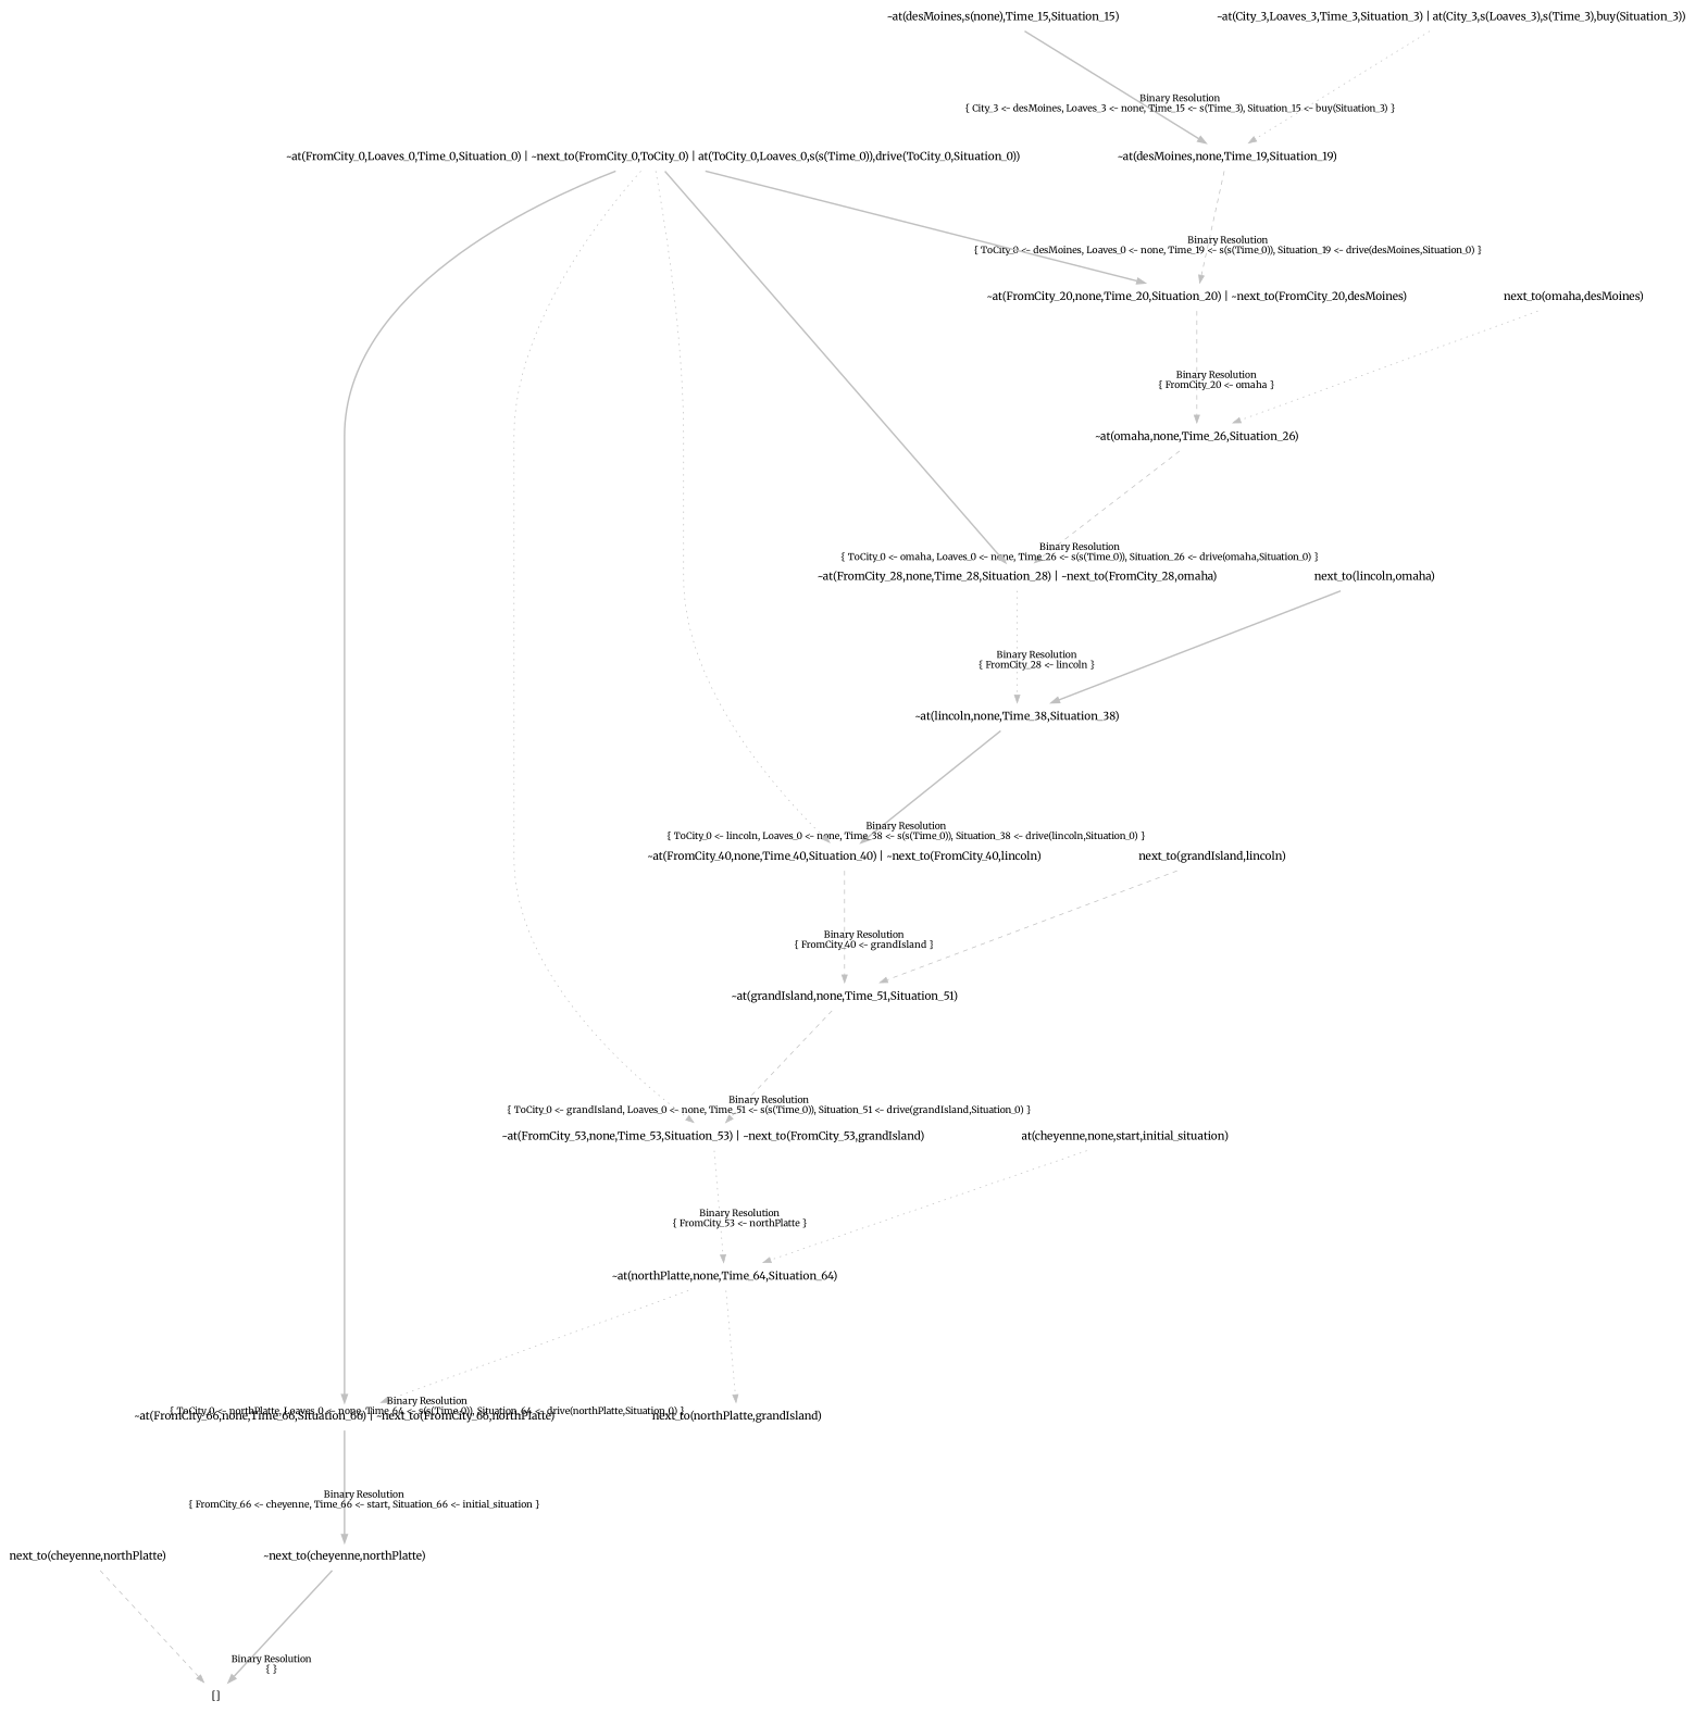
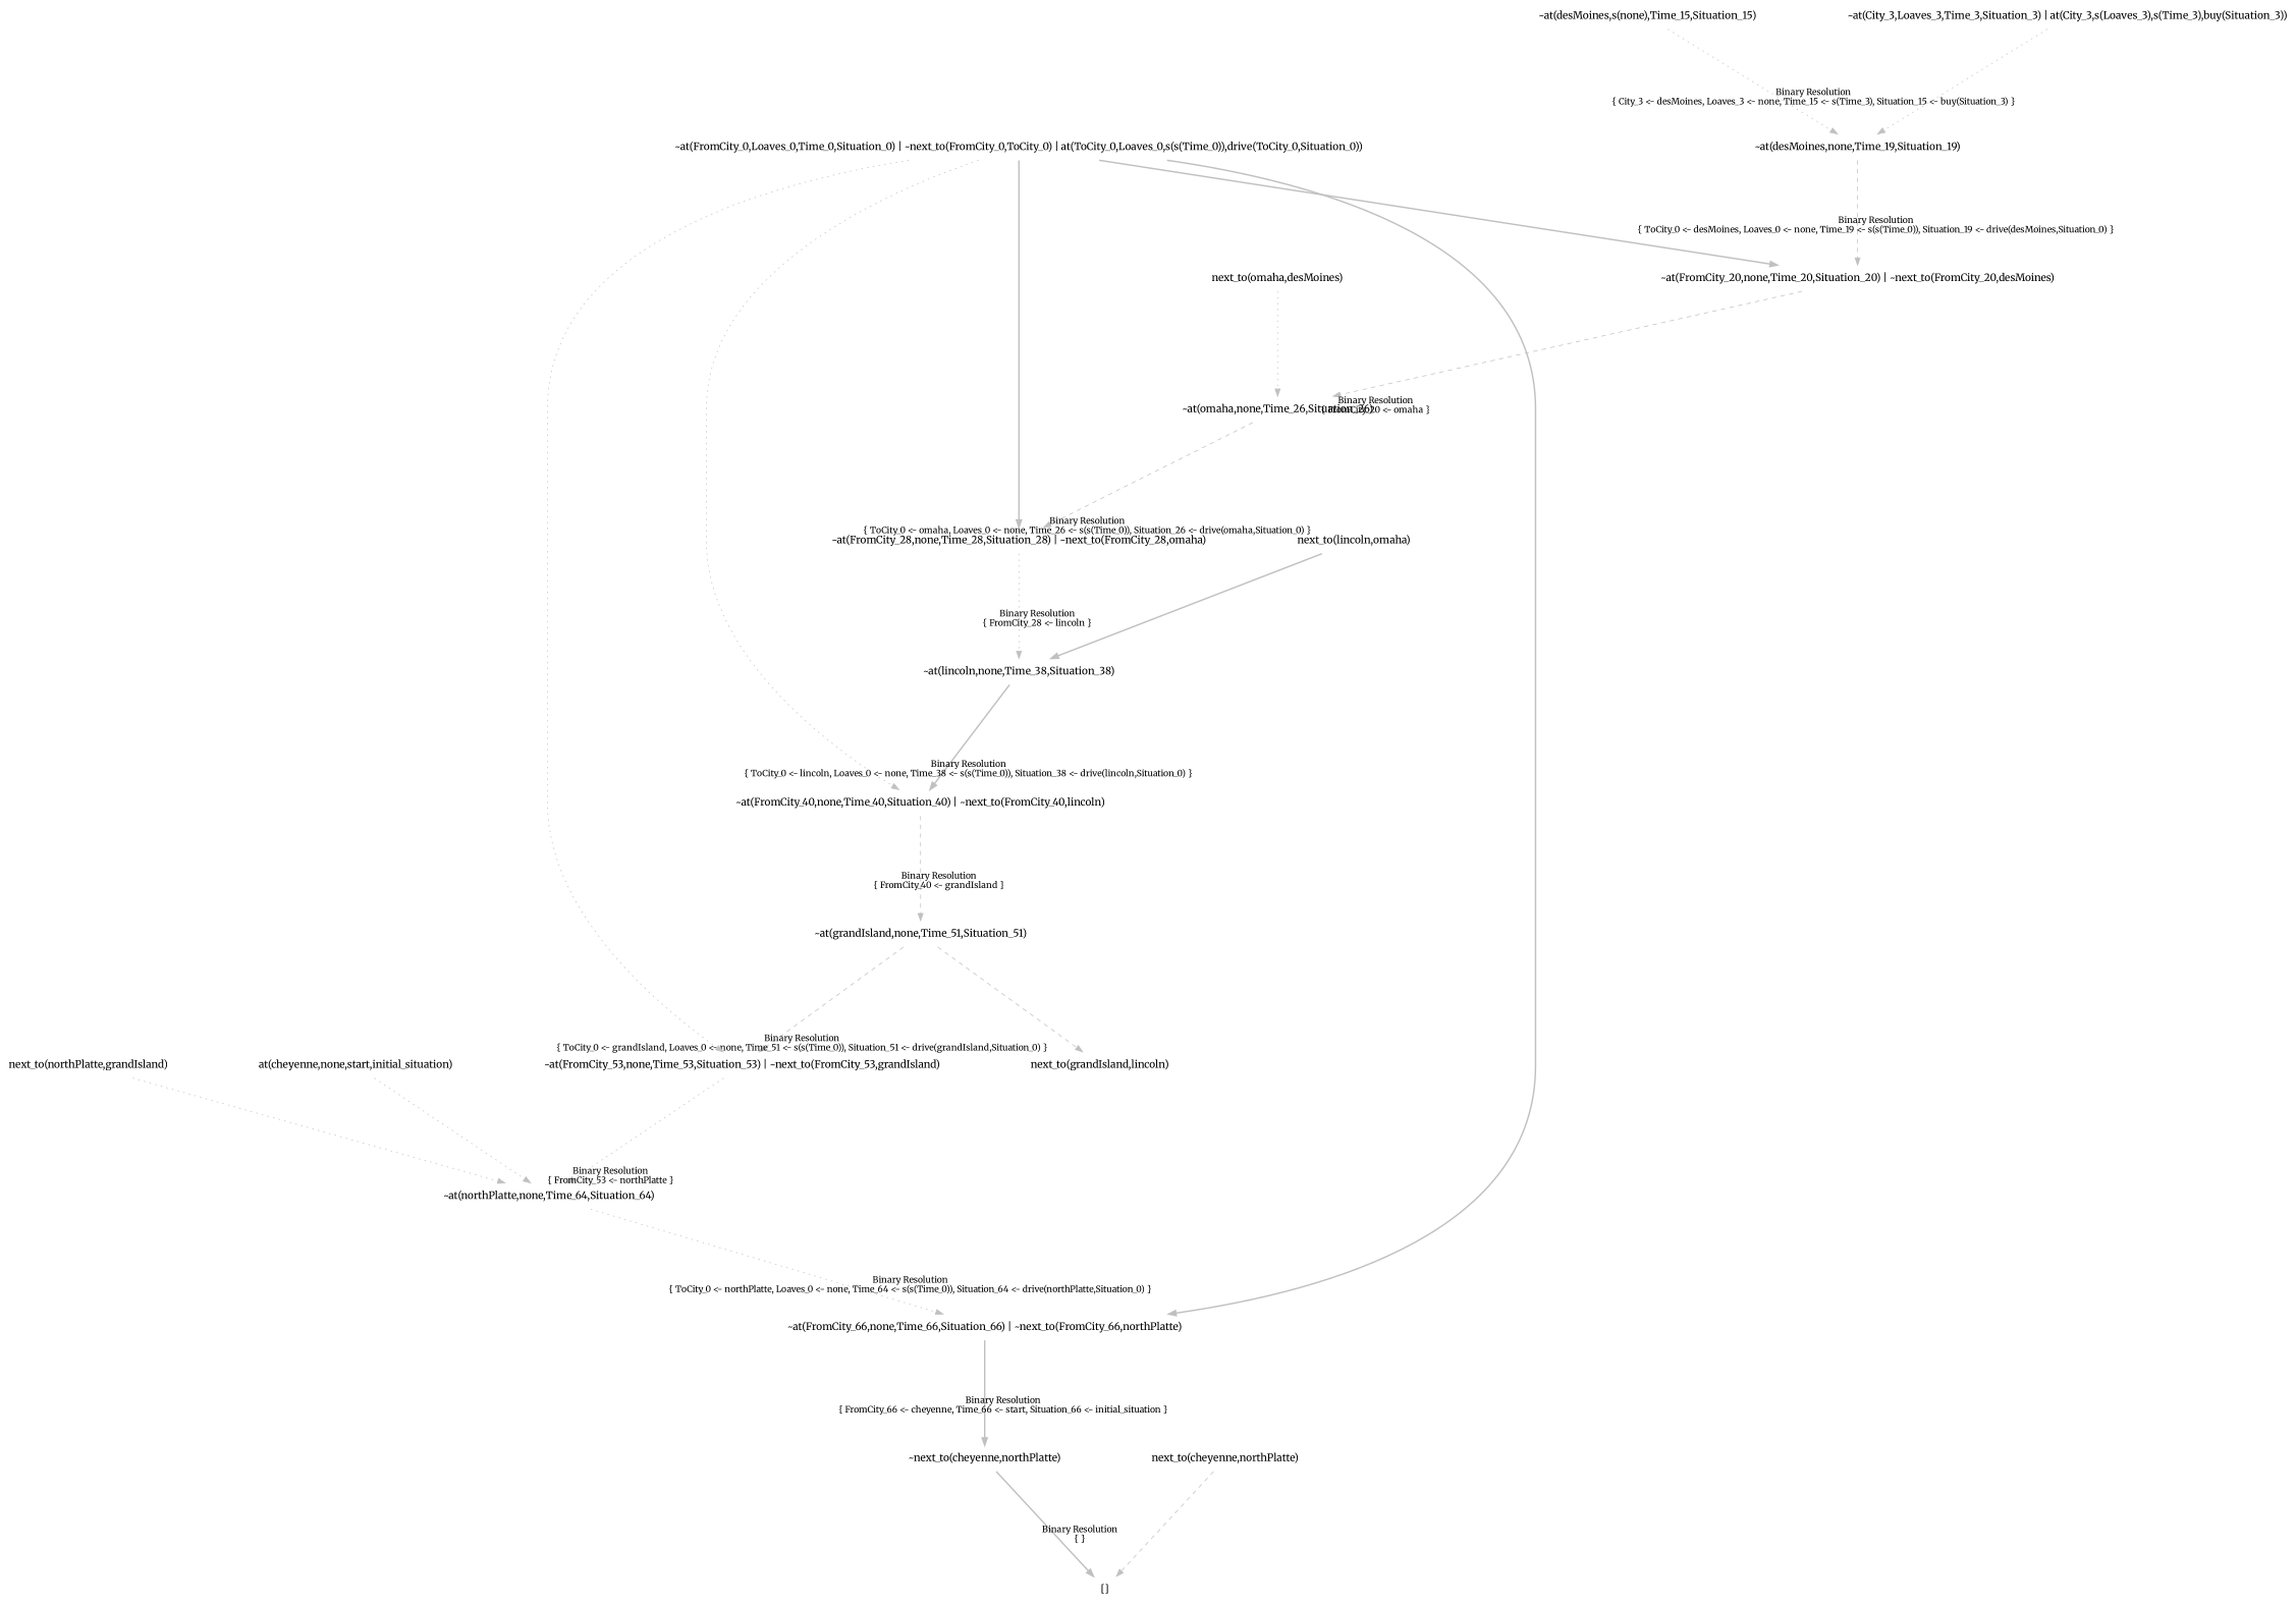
  digraph {
    fontname=Merriweather
    nodesep=1.5
    ranksep=2
    node [color=blue fontname=Merriweather shape=plaintext]
    edge [color=gray fontname=Merriweather style=dotted]
    "~next_to(cheyenne,northPlatte)"
    "[]"
    "~at(FromCity_66,none,Time_66,Situation_66) | ~next_to(FromCity_66,northPlatte)"
    "~at(northPlatte,none,Time_64,Situation_64)" [color=brown]
    "~at(FromCity_53,none,Time_53,Situation_53) | ~next_to(FromCity_53,grandIsland)" [color=teal]
    "~at(grandIsland,none,Time_51,Situation_51)"
    "~at(FromCity_40,none,Time_40,Situation_40) | ~next_to(FromCity_40,lincoln)" [color=teal]
    "~at(lincoln,none,Time_38,Situation_38)" [color=teal]
    "~at(FromCity_28,none,Time_28,Situation_28) | ~next_to(FromCity_28,omaha)" [color=brown]
    "~at(omaha,none,Time_26,Situation_26)" [color=teal]
    "~at(FromCity_20,none,Time_20,Situation_20) | ~next_to(FromCity_20,desMoines)" [color=teal]
    "~at(desMoines,none,Time_19,Situation_19)" [color=brown]
    "~at(desMoines,s(none),Time_15,Situation_15)"
    "~at(City_3,Loaves_3,Time_3,Situation_3) | at(City_3,s(Loaves_3),s(Time_3),buy(Situation_3))" [color=teal]
    "~at(FromCity_0,Loaves_0,Time_0,Situation_0) | ~next_to(FromCity_0,ToCity_0) | at(ToCity_0,Loaves_0,s(s(Time_0)),drive(ToCity_0,Situation_0))" [color=teal]
    "next_to(omaha,desMoines)" [color=brown]
    "next_to(lincoln,omaha)"
    "next_to(grandIsland,lincoln)"
    "next_to(northPlatte,grandIsland)"
    "at(cheyenne,none,start,initial_situation)"
    "next_to(cheyenne,northPlatte)" [color=teal]
    "~next_to(cheyenne,northPlatte)" -> "[]" [headlabel="Binary Resolution\n{ }" labeldistance=6 labelfontcolor=black labelfontsize=12 style=bold]
    "~at(FromCity_66,none,Time_66,Situation_66) | ~next_to(FromCity_66,northPlatte)" -> "~next_to(cheyenne,northPlatte)" [headlabel="Binary Resolution\n{ FromCity_66 <- cheyenne, Time_66 <- start, Situation_66 <- initial_situation }" labeldistance=6 labelfontcolor=black labelfontsize=12 style=bold]
    "~at(northPlatte,none,Time_64,Situation_64)" -> "~at(FromCity_66,none,Time_66,Situation_66) | ~next_to(FromCity_66,northPlatte)" [headlabel="Binary Resolution\n{ ToCity_0 <- northPlatte, Loaves_0 <- none, Time_64 <- s(s(Time_0)), Situation_64 <- drive(northPlatte,Situation_0) }" labeldistance=6 labelfontcolor=black labelfontsize=12]
    "~at(FromCity_53,none,Time_53,Situation_53) | ~next_to(FromCity_53,grandIsland)" -> "~at(northPlatte,none,Time_64,Situation_64)" [headlabel="Binary Resolution\n{ FromCity_53 <- northPlatte }" labeldistance=6 labelfontcolor=black labelfontsize=12]
    "~at(grandIsland,none,Time_51,Situation_51)" -> "~at(FromCity_53,none,Time_53,Situation_53) | ~next_to(FromCity_53,grandIsland)" [headlabel="Binary Resolution\n{ ToCity_0 <- grandIsland, Loaves_0 <- none, Time_51 <- s(s(Time_0)), Situation_51 <- drive(grandIsland,Situation_0) }" labeldistance=6 labelfontcolor=black labelfontsize=12 style=dashed]
    "~at(FromCity_40,none,Time_40,Situation_40) | ~next_to(FromCity_40,lincoln)" -> "~at(grandIsland,none,Time_51,Situation_51)" [headlabel="Binary Resolution\n{ FromCity_40 <- grandIsland }" labeldistance=6 labelfontcolor=black labelfontsize=12 style=dashed]
    "~at(lincoln,none,Time_38,Situation_38)" -> "~at(FromCity_40,none,Time_40,Situation_40) | ~next_to(FromCity_40,lincoln)" [headlabel="Binary Resolution\n{ ToCity_0 <- lincoln, Loaves_0 <- none, Time_38 <- s(s(Time_0)), Situation_38 <- drive(lincoln,Situation_0) }" labeldistance=6 labelfontcolor=black labelfontsize=12 style=bold]
    "~at(FromCity_28,none,Time_28,Situation_28) | ~next_to(FromCity_28,omaha)" -> "~at(lincoln,none,Time_38,Situation_38)" [headlabel="Binary Resolution\n{ FromCity_28 <- lincoln }" labeldistance=6 labelfontcolor=black labelfontsize=12]
    "~at(omaha,none,Time_26,Situation_26)" -> "~at(FromCity_28,none,Time_28,Situation_28) | ~next_to(FromCity_28,omaha)" [headlabel="Binary Resolution\n{ ToCity_0 <- omaha, Loaves_0 <- none, Time_26 <- s(s(Time_0)), Situation_26 <- drive(omaha,Situation_0) }" labeldistance=6 labelfontcolor=black labelfontsize=12 style=dashed]
    "~at(FromCity_20,none,Time_20,Situation_20) | ~next_to(FromCity_20,desMoines)" -> "~at(omaha,none,Time_26,Situation_26)" [headlabel="Binary Resolution\n{ FromCity_20 <- omaha }" labeldistance=6 labelfontcolor=black labelfontsize=12 style=dashed]
    "~at(desMoines,none,Time_19,Situation_19)" -> "~at(FromCity_20,none,Time_20,Situation_20) | ~next_to(FromCity_20,desMoines)" [headlabel="Binary Resolution\n{ ToCity_0 <- desMoines, Loaves_0 <- none, Time_19 <- s(s(Time_0)), Situation_19 <- drive(desMoines,Situation_0) }" labeldistance=6 labelfontcolor=black labelfontsize=12 style=dashed]
-   "~at(desMoines,s(none),Time_15,Situation_15)" -> "~at(desMoines,none,Time_19,Situation_19)" [headlabel="Binary Resolution\n{ City_3 <- desMoines, Loaves_3 <- none, Time_15 <- s(Time_3), Situation_15 <- buy(Situation_3) }" labeldistance=6 labelfontcolor=black labelfontsize=12 style=bold]
+   "~at(desMoines,s(none),Time_15,Situation_15)" -> "~at(desMoines,none,Time_19,Situation_19)" [headlabel="Binary Resolution\n{ City_3 <- desMoines, Loaves_3 <- none, Time_15 <- s(Time_3), Situation_15 <- buy(Situation_3) }" labeldistance=6 labelfontcolor=black labelfontsize=12]
    "~at(City_3,Loaves_3,Time_3,Situation_3) | at(City_3,s(Loaves_3),s(Time_3),buy(Situation_3))" -> "~at(desMoines,none,Time_19,Situation_19)"
    "~at(FromCity_0,Loaves_0,Time_0,Situation_0) | ~next_to(FromCity_0,ToCity_0) | at(ToCity_0,Loaves_0,s(s(Time_0)),drive(ToCity_0,Situation_0))" -> "~at(FromCity_66,none,Time_66,Situation_66) | ~next_to(FromCity_66,northPlatte)" [style=bold]
    "~at(FromCity_0,Loaves_0,Time_0,Situation_0) | ~next_to(FromCity_0,ToCity_0) | at(ToCity_0,Loaves_0,s(s(Time_0)),drive(ToCity_0,Situation_0))" -> "~at(FromCity_53,none,Time_53,Situation_53) | ~next_to(FromCity_53,grandIsland)"
    "~at(FromCity_0,Loaves_0,Time_0,Situation_0) | ~next_to(FromCity_0,ToCity_0) | at(ToCity_0,Loaves_0,s(s(Time_0)),drive(ToCity_0,Situation_0))" -> "~at(FromCity_40,none,Time_40,Situation_40) | ~next_to(FromCity_40,lincoln)"
    "~at(FromCity_0,Loaves_0,Time_0,Situation_0) | ~next_to(FromCity_0,ToCity_0) | at(ToCity_0,Loaves_0,s(s(Time_0)),drive(ToCity_0,Situation_0))" -> "~at(FromCity_28,none,Time_28,Situation_28) | ~next_to(FromCity_28,omaha)" [style=bold]
    "~at(FromCity_0,Loaves_0,Time_0,Situation_0) | ~next_to(FromCity_0,ToCity_0) | at(ToCity_0,Loaves_0,s(s(Time_0)),drive(ToCity_0,Situation_0))" -> "~at(FromCity_20,none,Time_20,Situation_20) | ~next_to(FromCity_20,desMoines)" [style=bold]
    "next_to(omaha,desMoines)" -> "~at(omaha,none,Time_26,Situation_26)"
    "next_to(lincoln,omaha)" -> "~at(lincoln,none,Time_38,Situation_38)" [style=bold]
-   "next_to(grandIsland,lincoln)" -> "~at(grandIsland,none,Time_51,Situation_51)" [style=dashed]
-   "~at(northPlatte,none,Time_64,Situation_64)" -> "next_to(northPlatte,grandIsland)"
+   "~at(grandIsland,none,Time_51,Situation_51)" -> "next_to(grandIsland,lincoln)" [style=dashed]
+   "next_to(northPlatte,grandIsland)" -> "~at(northPlatte,none,Time_64,Situation_64)"
    "at(cheyenne,none,start,initial_situation)" -> "~at(northPlatte,none,Time_64,Situation_64)"
    "next_to(cheyenne,northPlatte)" -> "[]" [style=dashed]
  }
